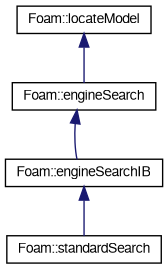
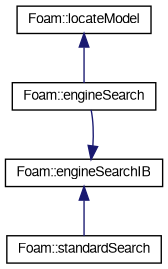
  digraph {
    rankdir=TB
    node [color=black fillcolor=white fontname=FreeSans fontsize=10 shape=record style=filled]
    edge [color=midnightblue dir=back fontname=FreeSans fontsize=10 labelfontname=FreeSans labelfontsize=10 style=solid]
    n1 [height=0.2 label="Foam::locateModel" width=0.4]
    n2 [height=0.2 label="Foam::engineSearch" width=0.4]
    n3 [height=0.2 label="Foam::engineSearchIB" width=0.4]
    n4 [height=0.2 label="Foam::standardSearch" width=0.4]
    n1 -> n2
-   n2 -> n3
+   n3 -> n2
    n3 -> n4
  }
